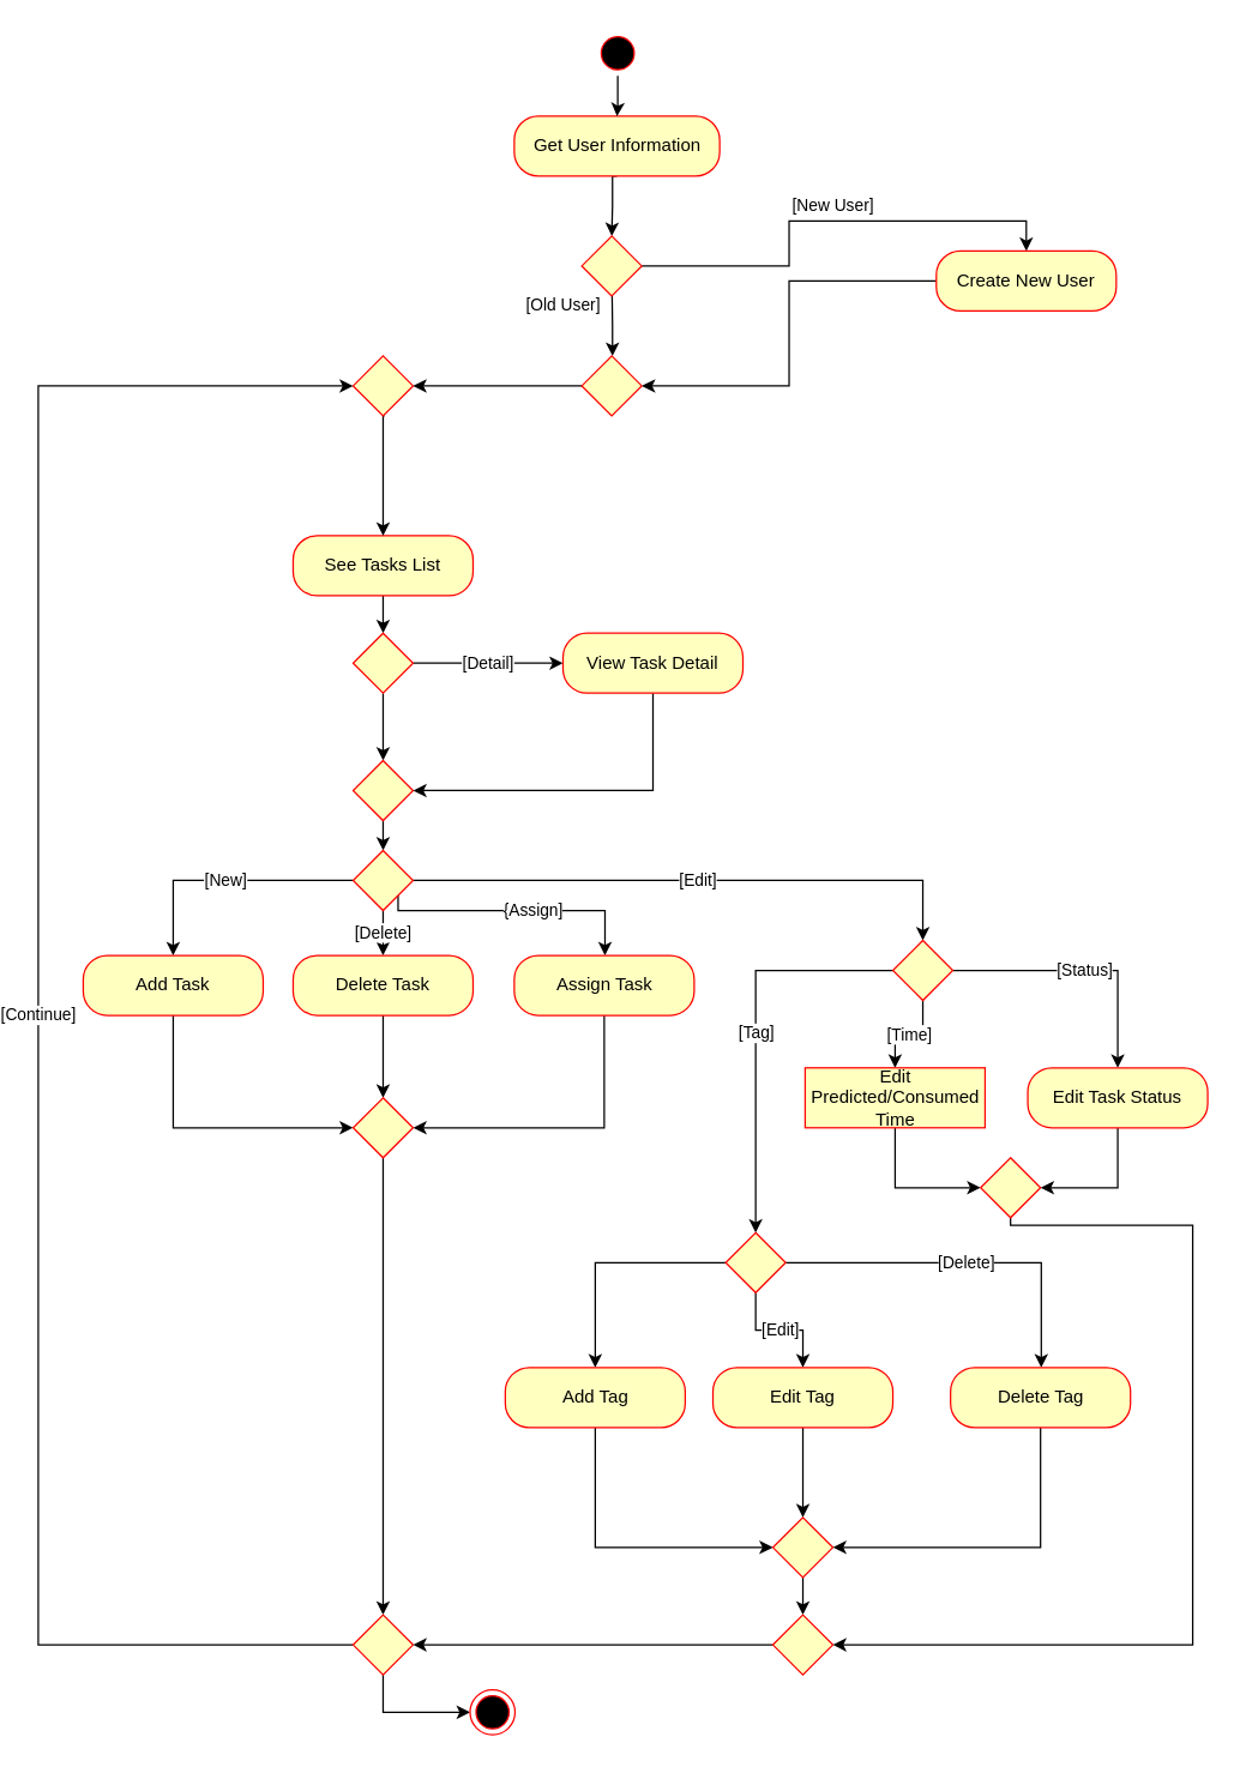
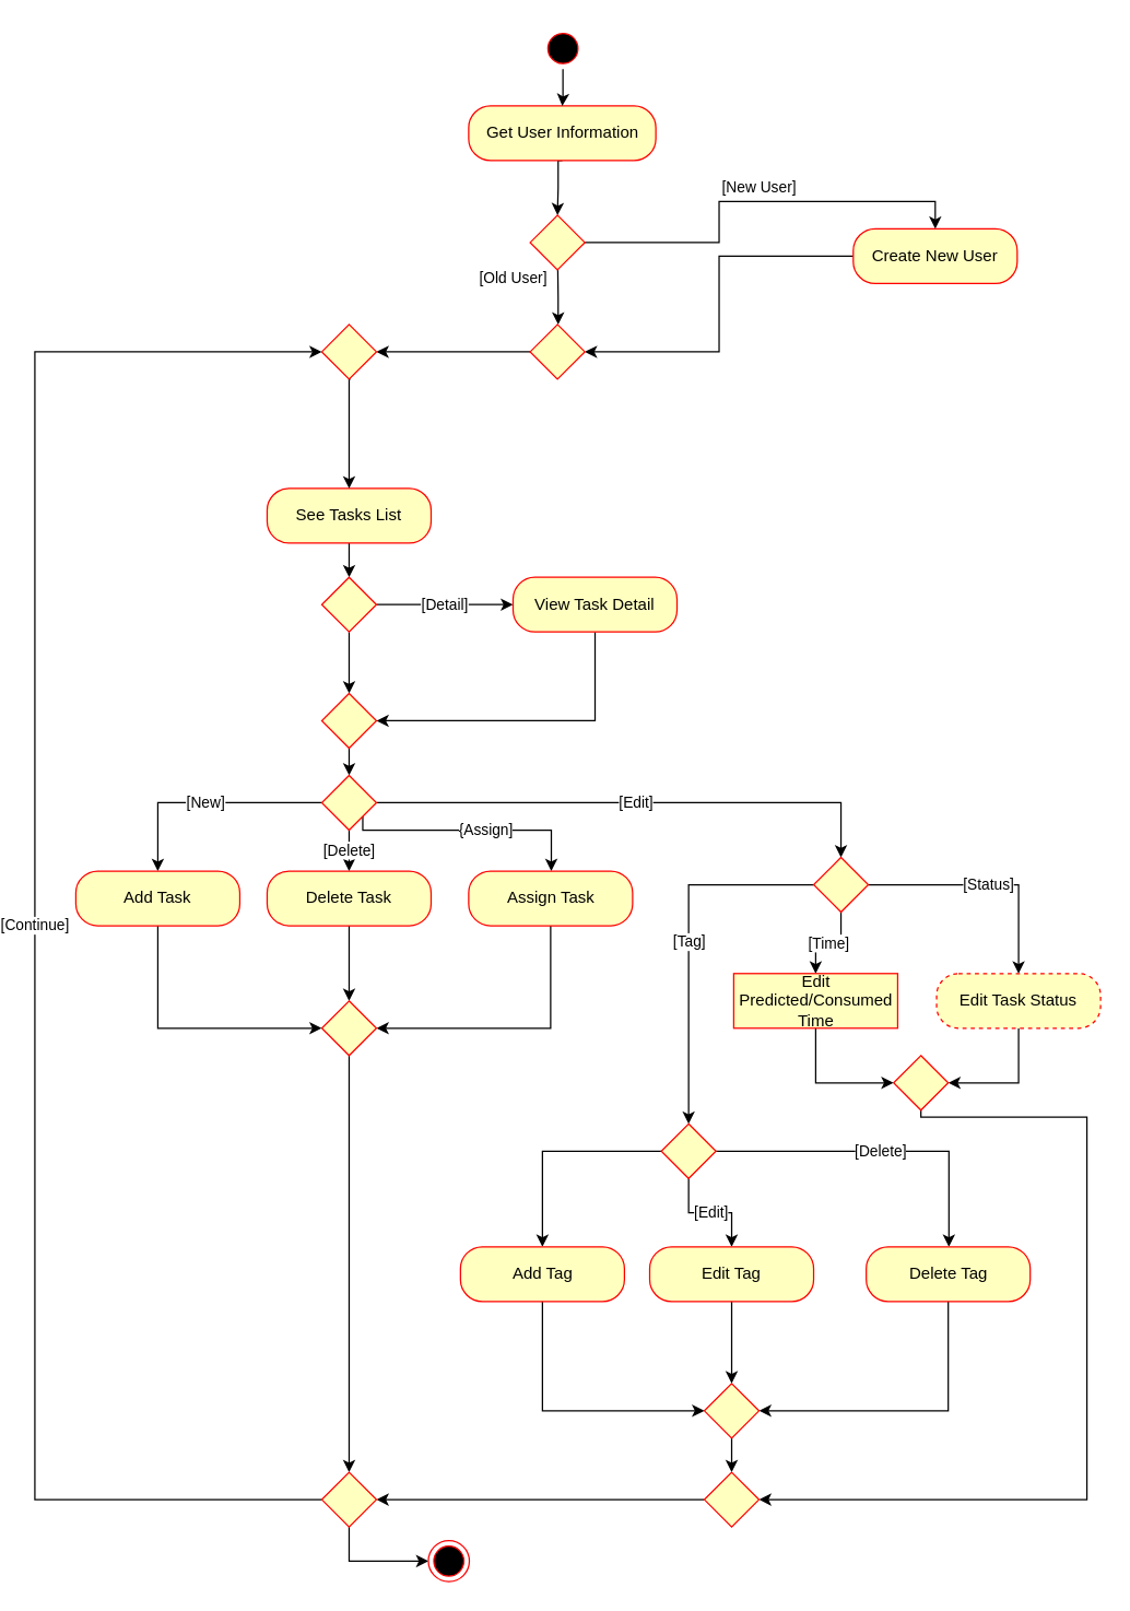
  <mxCell id="0" />
  <mxCell id="1" parent="0" />
  <mxCell id="2" style="edgeStyle=orthogonalEdgeStyle;rounded=0;orthogonalLoop=1;jettySize=auto;html=1;exitX=0.5;exitY=1;exitDx=0;exitDy=0;entryX=0.5;entryY=0;entryDx=0;entryDy=0;" parent="1" source="3" target="6" edge="1"><mxGeometry relative="1" as="geometry"><Array as="points"><mxPoint x="403" y="117" /><mxPoint x="403" y="137" /></Array></mxGeometry></mxCell>
  <mxCell id="3" value="Get User Information" style="rounded=1;whiteSpace=wrap;html=1;arcSize=40;fontColor=#000000;fillColor=#FFFFC0;strokeColor=#ff0000;labelBackgroundColor=none;" parent="1" vertex="1"><mxGeometry x="337.5" y="77" width="137" height="40" as="geometry" /></mxCell>
  <mxCell id="4" value="[Old User]" style="edgeStyle=orthogonalEdgeStyle;rounded=0;orthogonalLoop=1;jettySize=auto;html=1;exitX=0.5;exitY=1;exitDx=0;exitDy=0;" parent="1" source="6" target="10" edge="1"><mxGeometry x="0.147" y="-33" relative="1" as="geometry"><mxPoint x="180" y="177" as="targetPoint" /><Array as="points"><mxPoint x="403" y="177" /><mxPoint x="403" y="217" /><mxPoint x="410" y="217" /></Array><mxPoint as="offset" /></mxGeometry></mxCell>
  <mxCell id="5" value="[New User]" style="edgeStyle=orthogonalEdgeStyle;rounded=0;orthogonalLoop=1;jettySize=auto;html=1;exitX=1;exitY=0.5;exitDx=0;exitDy=0;entryX=0.5;entryY=0;entryDx=0;entryDy=0;" parent="1" source="6" target="8" edge="1"><mxGeometry x="0.026" y="10" relative="1" as="geometry"><mxPoint as="offset" /></mxGeometry></mxCell>
  <mxCell id="6" value="" style="shape=rhombus;html=1;verticalLabelPosition=bottom;verticalAlignment=top;labelBackgroundColor=none;strokeColor=#FF0000;fillColor=#FFFFC0;" parent="1" vertex="1"><mxGeometry x="382.5" y="157" width="40" height="40" as="geometry" /></mxCell>
  <mxCell id="7" style="edgeStyle=orthogonalEdgeStyle;rounded=0;orthogonalLoop=1;jettySize=auto;html=1;entryX=1;entryY=0.5;entryDx=0;entryDy=0;" parent="1" source="8" target="10" edge="1"><mxGeometry relative="1" as="geometry" /></mxCell>
  <mxCell id="8" value="Create New User" style="rounded=1;whiteSpace=wrap;html=1;arcSize=40;fontColor=#000000;fillColor=#ffffc0;strokeColor=#ff0000;labelBackgroundColor=none;" parent="1" vertex="1"><mxGeometry x="619" y="167" width="120" height="40" as="geometry" /></mxCell>
  <mxCell id="9" style="edgeStyle=orthogonalEdgeStyle;rounded=0;orthogonalLoop=1;jettySize=auto;html=1;exitX=0;exitY=0.5;exitDx=0;exitDy=0;entryX=1;entryY=0.5;entryDx=0;entryDy=0;" parent="1" source="10" target="21" edge="1"><mxGeometry relative="1" as="geometry" /></mxCell>
  <mxCell id="10" value="" style="shape=rhombus;html=1;verticalLabelPosition=top;verticalAlignment=bottom;fillColor=#FFFFC0;strokeColor=#FF0000;" parent="1" vertex="1"><mxGeometry x="382.5" y="237" width="40" height="40" as="geometry" /></mxCell>
  <mxCell id="11" style="edgeStyle=orthogonalEdgeStyle;rounded=0;orthogonalLoop=1;jettySize=auto;html=1;entryX=0.5;entryY=0;entryDx=0;entryDy=0;" parent="1" source="12" target="15" edge="1"><mxGeometry relative="1" as="geometry" /></mxCell>
  <mxCell id="12" value="See Tasks List" style="rounded=1;whiteSpace=wrap;html=1;arcSize=40;fontColor=#000000;fillColor=#ffffc0;strokeColor=#ff0000;" parent="1" vertex="1"><mxGeometry x="190" y="357" width="120" height="40" as="geometry" /></mxCell>
  <mxCell id="13" value="[Detail]" style="edgeStyle=orthogonalEdgeStyle;rounded=0;orthogonalLoop=1;jettySize=auto;html=1;exitX=1;exitY=0.5;exitDx=0;exitDy=0;" parent="1" source="15" target="23" edge="1"><mxGeometry relative="1" as="geometry" /></mxCell>
  <mxCell id="14" style="edgeStyle=orthogonalEdgeStyle;rounded=0;orthogonalLoop=1;jettySize=auto;html=1;" parent="1" source="15" target="17" edge="1"><mxGeometry relative="1" as="geometry" /></mxCell>
  <mxCell id="15" value="" style="shape=rhombus;html=1;verticalLabelPosition=top;verticalAlignment=bottom;fillColor=#FFFFC0;strokeColor=#FF0000;" parent="1" vertex="1"><mxGeometry x="230" y="422" width="40" height="40" as="geometry" /></mxCell>
  <mxCell id="16" style="edgeStyle=orthogonalEdgeStyle;rounded=0;orthogonalLoop=1;jettySize=auto;html=1;exitX=0.5;exitY=1;exitDx=0;exitDy=0;entryX=0.5;entryY=0;entryDx=0;entryDy=0;" parent="1" source="17" target="28" edge="1"><mxGeometry relative="1" as="geometry" /></mxCell>
  <mxCell id="17" value="" style="shape=rhombus;html=1;verticalLabelPosition=top;verticalAlignment=bottom;fillColor=#FFFFC0;strokeColor=#FF0000;" parent="1" vertex="1"><mxGeometry x="230" y="507" width="40" height="40" as="geometry" /></mxCell>
  <mxCell id="18" style="edgeStyle=orthogonalEdgeStyle;rounded=0;orthogonalLoop=1;jettySize=auto;html=1;entryX=0.5;entryY=0;entryDx=0;entryDy=0;" parent="1" source="19" target="3" edge="1"><mxGeometry relative="1" as="geometry" /></mxCell>
  <mxCell id="19" value="" style="ellipse;html=1;shape=startState;fillColor=#000000;strokeColor=#ff0000;labelBackgroundColor=none;" parent="1" vertex="1"><mxGeometry x="391.5" y="20" width="30" height="30" as="geometry" /></mxCell>
  <mxCell id="20" style="edgeStyle=orthogonalEdgeStyle;rounded=0;orthogonalLoop=1;jettySize=auto;html=1;entryX=0.5;entryY=0;entryDx=0;entryDy=0;" parent="1" edge="1"><mxGeometry relative="1" as="geometry"><mxPoint x="251" y="277" as="sourcePoint" /><mxPoint x="250" y="357" as="targetPoint" /><Array as="points"><mxPoint x="250" y="277" /><mxPoint x="250" y="317" /></Array></mxGeometry></mxCell>
  <mxCell id="21" value="" style="shape=rhombus;html=1;verticalLabelPosition=top;verticalAlignment=bottom;fillColor=#FFFFC0;strokeColor=#FF0000;" parent="1" vertex="1"><mxGeometry x="230" y="237" width="40" height="40" as="geometry" /></mxCell>
  <mxCell id="22" style="edgeStyle=orthogonalEdgeStyle;rounded=0;orthogonalLoop=1;jettySize=auto;html=1;entryX=1;entryY=0.5;entryDx=0;entryDy=0;" parent="1" source="23" target="17" edge="1"><mxGeometry relative="1" as="geometry"><Array as="points"><mxPoint x="430" y="527" /></Array></mxGeometry></mxCell>
  <mxCell id="23" value="View Task Detail" style="rounded=1;whiteSpace=wrap;html=1;arcSize=40;fontColor=#000000;fillColor=#ffffc0;strokeColor=#ff0000;" parent="1" vertex="1"><mxGeometry x="370" y="422" width="120" height="40" as="geometry" /></mxCell>
  <mxCell id="24" value="[New]" style="edgeStyle=orthogonalEdgeStyle;rounded=0;orthogonalLoop=1;jettySize=auto;html=1;" parent="1" source="28" target="34" edge="1"><mxGeometry relative="1" as="geometry" /></mxCell>
  <mxCell id="25" value="[Delete]" style="edgeStyle=orthogonalEdgeStyle;rounded=0;orthogonalLoop=1;jettySize=auto;html=1;" parent="1" source="28" target="36" edge="1"><mxGeometry relative="1" as="geometry" /></mxCell>
  <mxCell id="26" value="{Assign]" style="edgeStyle=orthogonalEdgeStyle;rounded=0;orthogonalLoop=1;jettySize=auto;html=1;exitX=0.75;exitY=0.75;exitDx=0;exitDy=0;exitPerimeter=0;" parent="1" source="28" target="38" edge="1"><mxGeometry x="0.124" relative="1" as="geometry"><Array as="points"><mxPoint x="260" y="607" /><mxPoint x="398" y="607" /></Array><mxPoint as="offset" /></mxGeometry></mxCell>
  <mxCell id="27" value="[Edit]&lt;br&gt;" style="edgeStyle=orthogonalEdgeStyle;rounded=0;orthogonalLoop=1;jettySize=auto;html=1;entryX=0.5;entryY=0;entryDx=0;entryDy=0;" parent="1" source="28" target="32" edge="1"><mxGeometry relative="1" as="geometry" /></mxCell>
  <mxCell id="28" value="" style="shape=rhombus;html=1;verticalLabelPosition=top;verticalAlignment=bottom;fillColor=#FFFFC0;strokeColor=#FF0000;" parent="1" vertex="1"><mxGeometry x="230" y="567" width="40" height="40" as="geometry" /></mxCell>
  <mxCell id="29" value="[Status]" style="edgeStyle=orthogonalEdgeStyle;rounded=0;orthogonalLoop=1;jettySize=auto;html=1;" parent="1" source="32" target="42" edge="1"><mxGeometry relative="1" as="geometry" /></mxCell>
  <mxCell id="30" value="[Time]" style="edgeStyle=orthogonalEdgeStyle;rounded=0;orthogonalLoop=1;jettySize=auto;html=1;entryX=0.5;entryY=0;entryDx=0;entryDy=0;" parent="1" source="32" target="40" edge="1"><mxGeometry relative="1" as="geometry" /></mxCell>
  <mxCell id="31" value="[Tag]" style="edgeStyle=orthogonalEdgeStyle;rounded=0;orthogonalLoop=1;jettySize=auto;html=1;entryX=0.5;entryY=0;entryDx=0;entryDy=0;" parent="1" source="32" target="46" edge="1"><mxGeometry relative="1" as="geometry"><Array as="points"><mxPoint x="499" y="647" /></Array></mxGeometry></mxCell>
  <mxCell id="32" value="" style="shape=rhombus;html=1;verticalLabelPosition=top;verticalAlignment=bottom;fillColor=#FFFFC0;strokeColor=#FF0000;" parent="1" vertex="1"><mxGeometry x="590" y="627" width="40" height="40" as="geometry" /></mxCell>
  <mxCell id="33" style="edgeStyle=orthogonalEdgeStyle;rounded=0;orthogonalLoop=1;jettySize=auto;html=1;entryX=0;entryY=0.5;entryDx=0;entryDy=0;" parent="1" source="34" target="54" edge="1"><mxGeometry relative="1" as="geometry"><Array as="points"><mxPoint x="110" y="752" /></Array></mxGeometry></mxCell>
  <mxCell id="34" value="Add Task" style="rounded=1;whiteSpace=wrap;html=1;arcSize=40;fontColor=#000000;fillColor=#ffffc0;strokeColor=#ff0000;" parent="1" vertex="1"><mxGeometry x="50" y="637" width="120" height="40" as="geometry" /></mxCell>
  <mxCell id="35" style="edgeStyle=orthogonalEdgeStyle;rounded=0;orthogonalLoop=1;jettySize=auto;html=1;entryX=0.5;entryY=0;entryDx=0;entryDy=0;" parent="1" source="36" target="54" edge="1"><mxGeometry relative="1" as="geometry" /></mxCell>
  <mxCell id="36" value="Delete Task" style="rounded=1;whiteSpace=wrap;html=1;arcSize=40;fontColor=#000000;fillColor=#ffffc0;strokeColor=#ff0000;" parent="1" vertex="1"><mxGeometry x="190" y="637" width="120" height="40" as="geometry" /></mxCell>
  <mxCell id="37" style="edgeStyle=orthogonalEdgeStyle;rounded=0;orthogonalLoop=1;jettySize=auto;html=1;entryX=1;entryY=0.5;entryDx=0;entryDy=0;" parent="1" source="38" target="54" edge="1"><mxGeometry relative="1" as="geometry"><Array as="points"><mxPoint x="398" y="752" /></Array></mxGeometry></mxCell>
  <mxCell id="38" value="Assign Task" style="rounded=1;whiteSpace=wrap;html=1;arcSize=40;fontColor=#000000;fillColor=#ffffc0;strokeColor=#ff0000;" parent="1" vertex="1"><mxGeometry x="337.5" y="637" width="120" height="40" as="geometry" /></mxCell>
  <mxCell id="39" style="edgeStyle=orthogonalEdgeStyle;rounded=0;orthogonalLoop=1;jettySize=auto;html=1;entryX=0;entryY=0.5;entryDx=0;entryDy=0;" parent="1" source="40" target="58" edge="1"><mxGeometry relative="1" as="geometry" /></mxCell>
  <mxCell id="40" value="Edit Predicted/Consumed Time" style="whiteSpace=wrap;html=1;arcSize=40;fontColor=#000000;fillColor=#ffffc0;strokeColor=#ff0000;rounded=0;" parent="1" vertex="1"><mxGeometry x="531.5" y="712" width="120" height="40" as="geometry" /></mxCell>
  <mxCell id="41" style="edgeStyle=orthogonalEdgeStyle;rounded=0;orthogonalLoop=1;jettySize=auto;html=1;entryX=1;entryY=0.5;entryDx=0;entryDy=0;" parent="1" source="42" target="58" edge="1"><mxGeometry relative="1" as="geometry" /></mxCell>
- <mxCell id="42" value="Edit Task Status" style="rounded=1;whiteSpace=wrap;html=1;arcSize=40;fontColor=#000000;fillColor=#ffffc0;strokeColor=#ff0000;" parent="1" vertex="1"><mxGeometry x="680" y="712" width="120" height="40" as="geometry" /></mxCell>
+ <mxCell id="42" value="Edit Task Status" style="rounded=1;whiteSpace=wrap;html=1;arcSize=40;fontColor=#000000;fillColor=#ffffc0;strokeColor=#ff0000;dashed=1;" parent="1" vertex="1"><mxGeometry x="680" y="712" width="120" height="40" as="geometry" /></mxCell>
  <mxCell id="43" value="[Edit]" style="edgeStyle=orthogonalEdgeStyle;rounded=0;orthogonalLoop=1;jettySize=auto;html=1;" parent="1" source="46" target="50" edge="1"><mxGeometry relative="1" as="geometry" /></mxCell>
  <mxCell id="44" value="[Delete]" style="edgeStyle=orthogonalEdgeStyle;rounded=0;orthogonalLoop=1;jettySize=auto;html=1;" parent="1" source="46" target="52" edge="1"><mxGeometry relative="1" as="geometry"><Array as="points"><mxPoint x="689" y="842" /></Array></mxGeometry></mxCell>
  <mxCell id="45" style="edgeStyle=orthogonalEdgeStyle;rounded=0;orthogonalLoop=1;jettySize=auto;html=1;" parent="1" source="46" target="48" edge="1"><mxGeometry relative="1" as="geometry" /></mxCell>
  <mxCell id="46" value="" style="shape=rhombus;html=1;verticalLabelPosition=top;verticalAlignment=bottom;fillColor=#FFFFC0;strokeColor=#FF0000;" parent="1" vertex="1"><mxGeometry x="478.5" y="822" width="40" height="40" as="geometry" /></mxCell>
  <mxCell id="47" style="edgeStyle=orthogonalEdgeStyle;rounded=0;orthogonalLoop=1;jettySize=auto;html=1;entryX=0;entryY=0.5;entryDx=0;entryDy=0;" parent="1" source="48" target="56" edge="1"><mxGeometry relative="1" as="geometry"><Array as="points"><mxPoint x="392" y="1032" /></Array></mxGeometry></mxCell>
  <mxCell id="48" value="Add Tag" style="rounded=1;whiteSpace=wrap;html=1;arcSize=40;fontColor=#000000;fillColor=#ffffc0;strokeColor=#ff0000;" parent="1" vertex="1"><mxGeometry x="331.5" y="912" width="120" height="40" as="geometry" /></mxCell>
  <mxCell id="49" style="edgeStyle=orthogonalEdgeStyle;rounded=0;orthogonalLoop=1;jettySize=auto;html=1;entryX=0.5;entryY=0;entryDx=0;entryDy=0;" parent="1" source="50" target="56" edge="1"><mxGeometry relative="1" as="geometry" /></mxCell>
  <mxCell id="50" value="Edit Tag" style="rounded=1;whiteSpace=wrap;html=1;arcSize=40;fontColor=#000000;fillColor=#ffffc0;strokeColor=#ff0000;" parent="1" vertex="1"><mxGeometry x="470" y="912" width="120" height="40" as="geometry" /></mxCell>
  <mxCell id="51" style="edgeStyle=orthogonalEdgeStyle;rounded=0;orthogonalLoop=1;jettySize=auto;html=1;entryX=1;entryY=0.5;entryDx=0;entryDy=0;" parent="1" source="52" target="56" edge="1"><mxGeometry relative="1" as="geometry"><Array as="points"><mxPoint x="688.5" y="1032" /></Array></mxGeometry></mxCell>
  <mxCell id="52" value="Delete Tag" style="rounded=1;whiteSpace=wrap;html=1;arcSize=40;fontColor=#000000;fillColor=#ffffc0;strokeColor=#ff0000;" parent="1" vertex="1"><mxGeometry x="628.5" y="912" width="120" height="40" as="geometry" /></mxCell>
  <mxCell id="53" style="edgeStyle=orthogonalEdgeStyle;rounded=0;orthogonalLoop=1;jettySize=auto;html=1;entryX=0.5;entryY=0;entryDx=0;entryDy=0;" parent="1" source="54" target="63" edge="1"><mxGeometry relative="1" as="geometry" /></mxCell>
  <mxCell id="54" value="" style="shape=rhombus;html=1;verticalLabelPosition=top;verticalAlignment=bottom;fillColor=#FFFFC0;strokeColor=#FF0000;" parent="1" vertex="1"><mxGeometry x="230" y="732" width="40" height="40" as="geometry" /></mxCell>
  <mxCell id="55" style="edgeStyle=orthogonalEdgeStyle;rounded=0;orthogonalLoop=1;jettySize=auto;html=1;entryX=0.5;entryY=0;entryDx=0;entryDy=0;" parent="1" source="56" target="60" edge="1"><mxGeometry relative="1" as="geometry" /></mxCell>
  <mxCell id="56" value="" style="shape=rhombus;html=1;verticalLabelPosition=top;verticalAlignment=bottom;fillColor=#FFFFC0;strokeColor=#FF0000;" parent="1" vertex="1"><mxGeometry x="510" y="1012" width="40" height="40" as="geometry" /></mxCell>
  <mxCell id="57" style="edgeStyle=orthogonalEdgeStyle;rounded=0;orthogonalLoop=1;jettySize=auto;html=1;entryX=1;entryY=0.5;entryDx=0;entryDy=0;" parent="1" source="58" target="60" edge="1"><mxGeometry relative="1" as="geometry"><Array as="points"><mxPoint x="669" y="817" /><mxPoint x="790" y="817" /><mxPoint x="790" y="1097" /></Array></mxGeometry></mxCell>
  <mxCell id="58" value="" style="shape=rhombus;html=1;verticalLabelPosition=top;verticalAlignment=bottom;fillColor=#FFFFC0;strokeColor=#FF0000;" parent="1" vertex="1"><mxGeometry x="648.5" y="772" width="40" height="40" as="geometry" /></mxCell>
  <mxCell id="59" style="edgeStyle=orthogonalEdgeStyle;rounded=0;orthogonalLoop=1;jettySize=auto;html=1;entryX=1;entryY=0.5;entryDx=0;entryDy=0;" parent="1" source="60" target="63" edge="1"><mxGeometry relative="1" as="geometry" /></mxCell>
  <mxCell id="60" value="" style="shape=rhombus;html=1;verticalLabelPosition=top;verticalAlignment=bottom;fillColor=#FFFFC0;strokeColor=#FF0000;" parent="1" vertex="1"><mxGeometry x="510" y="1077" width="40" height="40" as="geometry" /></mxCell>
  <mxCell id="61" style="edgeStyle=orthogonalEdgeStyle;rounded=0;orthogonalLoop=1;jettySize=auto;html=1;entryX=0;entryY=0.5;entryDx=0;entryDy=0;" parent="1" source="63" target="64" edge="1"><mxGeometry relative="1" as="geometry"><Array as="points"><mxPoint x="250" y="1142" /></Array></mxGeometry></mxCell>
  <mxCell id="62" value="[Continue]" style="edgeStyle=orthogonalEdgeStyle;rounded=0;orthogonalLoop=1;jettySize=auto;html=1;entryX=0;entryY=0.5;entryDx=0;entryDy=0;" parent="1" source="63" target="21" edge="1"><mxGeometry relative="1" as="geometry"><Array as="points"><mxPoint x="20" y="1097" /><mxPoint x="20" y="257" /></Array></mxGeometry></mxCell>
  <mxCell id="63" value="" style="shape=rhombus;html=1;verticalLabelPosition=top;verticalAlignment=bottom;fillColor=#FFFFC0;strokeColor=#FF0000;" parent="1" vertex="1"><mxGeometry x="230" y="1077" width="40" height="40" as="geometry" /></mxCell>
  <mxCell id="64" value="" style="ellipse;html=1;shape=endState;fillColor=#000000;strokeColor=#ff0000;" parent="1" vertex="1"><mxGeometry x="308" y="1127" width="30" height="30" as="geometry" /></mxCell>
